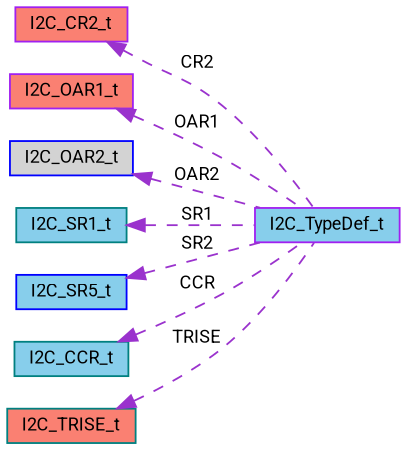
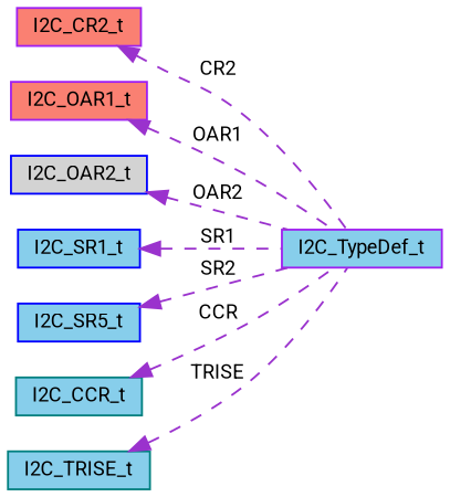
  digraph {
    fontname=Roboto
    rankdir=LR
    node [color=purple fillcolor=skyblue fontname=Roboto fontsize=10 shape=box style=filled]
    edge [color=darkorchid3 dir=back fontname=Roboto fontsize=10 labelfontname=Helvetica labelfontsize=10 style=dashed]
    n1 [fontcolor=black height=0.2 label=I2C_TypeDef_t width=0.4]
    n2 [fillcolor=salmon height=0.2 label=I2C_CR2_t width=0.4]
    n3 [fillcolor=salmon height=0.2 label=I2C_OAR1_t width=0.4]
    n4 [color=blue fillcolor=lightgrey height=0.2 label=I2C_OAR2_t width=0.4]
-   n5 [color=teal height=0.2 label=I2C_SR1_t width=0.4]
+   n5 [color=blue height=0.2 label=I2C_SR1_t width=0.4]
    n6 [color=blue height=0.2 label=I2C_SR5_t width=0.4]
    n7 [color=teal height=0.2 label=I2C_CCR_t width=0.4]
-   n8 [color=teal fillcolor=salmon height=0.2 label=I2C_TRISE_t width=0.4]
+   n8 [color=teal height=0.2 label=I2C_TRISE_t width=0.4]
    n2 -> n1 [label=" CR2"]
    n3 -> n1 [label=" OAR1"]
    n4 -> n1 [label=" OAR2"]
    n5 -> n1 [label=" SR1"]
    n6 -> n1 [label=" SR2"]
    n7 -> n1 [label=" CCR"]
    n8 -> n1 [label=" TRISE"]
  }
